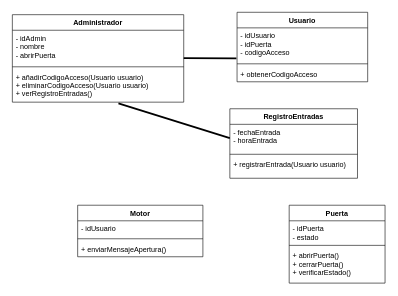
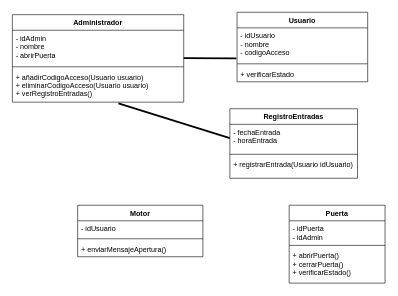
  <mxCell id="0" />
  <mxCell id="1" parent="0" />
  <mxCell id="2" value="Usuario" style="swimlane;fontStyle=1;align=center;verticalAlign=top;childLayout=stackLayout;horizontal=1;startSize=26;horizontalStack=0;resizeParent=1;resizeParentMax=0;resizeLast=0;collapsible=1;marginBottom=0;" vertex="1" parent="1"><mxGeometry x="395" y="20" width="218" height="116" as="geometry" /></mxCell>
- <mxCell id="3" value="- idUsuario&#10;- idPuerta&#10;- codigoAcceso" style="text;strokeColor=none;fillColor=none;align=left;verticalAlign=top;spacingLeft=4;spacingRight=4;overflow=hidden;rotatable=0;points=[[0,0.5],[1,0.5]];portConstraint=eastwest;" vertex="1" parent="2"><mxGeometry y="26" width="218" height="56" as="geometry" /></mxCell>
+ <mxCell id="3" value="- idUsuario&#10;- nombre&#10;- codigoAcceso" style="text;strokeColor=none;fillColor=none;align=left;verticalAlign=top;spacingLeft=4;spacingRight=4;overflow=hidden;rotatable=0;points=[[0,0.5],[1,0.5]];portConstraint=eastwest;" vertex="1" parent="2"><mxGeometry y="26" width="218" height="56" as="geometry" /></mxCell>
  <mxCell id="4" value="" style="line;strokeWidth=1;fillColor=none;align=left;verticalAlign=middle;spacingTop=-1;spacingLeft=3;spacingRight=3;rotatable=0;labelPosition=right;points=[];portConstraint=eastwest;strokeColor=inherit;" vertex="1" parent="2"><mxGeometry y="82" width="218" height="8" as="geometry" /></mxCell>
- <mxCell id="5" value="+ obtenerCodigoAcceso" style="text;strokeColor=none;fillColor=none;align=left;verticalAlign=top;spacingLeft=4;spacingRight=4;overflow=hidden;rotatable=0;points=[[0,0.5],[1,0.5]];portConstraint=eastwest;" vertex="1" parent="2"><mxGeometry y="90" width="218" height="26" as="geometry" /></mxCell>
+ <mxCell id="5" value="+ verificarEstado" style="text;strokeColor=none;fillColor=none;align=left;verticalAlign=top;spacingLeft=4;spacingRight=4;overflow=hidden;rotatable=0;points=[[0,0.5],[1,0.5]];portConstraint=eastwest;" vertex="1" parent="2"><mxGeometry y="90" width="218" height="26" as="geometry" /></mxCell>
  <mxCell id="6" value="Administrador" style="swimlane;fontStyle=1;align=center;verticalAlign=top;childLayout=stackLayout;horizontal=1;startSize=26;horizontalStack=0;resizeParent=1;resizeParentMax=0;resizeLast=0;collapsible=1;marginBottom=0;" vertex="1" parent="1"><mxGeometry x="20" y="24" width="286" height="146" as="geometry" /></mxCell>
  <mxCell id="7" value="- idAdmin&#10;- nombre&#10;- abrirPuerta" style="text;strokeColor=none;fillColor=none;align=left;verticalAlign=top;spacingLeft=4;spacingRight=4;overflow=hidden;rotatable=0;points=[[0,0.5],[1,0.5]];portConstraint=eastwest;" vertex="1" parent="6"><mxGeometry y="26" width="286" height="57" as="geometry" /></mxCell>
  <mxCell id="8" value="" style="line;strokeWidth=1;fillColor=none;align=left;verticalAlign=middle;spacingTop=-1;spacingLeft=3;spacingRight=3;rotatable=0;labelPosition=right;points=[];portConstraint=eastwest;strokeColor=inherit;" vertex="1" parent="6"><mxGeometry y="83" width="286" height="8" as="geometry" /></mxCell>
  <mxCell id="9" value="+ añadirCodigoAcceso(Usuario usuario)&#10;+ eliminarCodigoAcceso(Usuario usuario)&#10;+ verRegistroEntradas()" style="text;strokeColor=none;fillColor=none;align=left;verticalAlign=top;spacingLeft=4;spacingRight=4;overflow=hidden;rotatable=0;points=[[0,0.5],[1,0.5]];portConstraint=eastwest;" vertex="1" parent="6"><mxGeometry y="91" width="286" height="55" as="geometry" /></mxCell>
  <mxCell id="10" value="Motor" style="swimlane;fontStyle=1;align=center;verticalAlign=top;childLayout=stackLayout;horizontal=1;startSize=26;horizontalStack=0;resizeParent=1;resizeParentMax=0;resizeLast=0;collapsible=1;marginBottom=0;" vertex="1" parent="1"><mxGeometry x="129" y="342" width="209" height="86" as="geometry" /></mxCell>
  <mxCell id="11" value="- idUsuario" style="text;strokeColor=none;fillColor=none;align=left;verticalAlign=top;spacingLeft=4;spacingRight=4;overflow=hidden;rotatable=0;points=[[0,0.5],[1,0.5]];portConstraint=eastwest;" vertex="1" parent="10"><mxGeometry y="26" width="209" height="26" as="geometry" /></mxCell>
  <mxCell id="12" value="" style="line;strokeWidth=1;fillColor=none;align=left;verticalAlign=middle;spacingTop=-1;spacingLeft=3;spacingRight=3;rotatable=0;labelPosition=right;points=[];portConstraint=eastwest;strokeColor=inherit;" vertex="1" parent="10"><mxGeometry y="52" width="209" height="8" as="geometry" /></mxCell>
  <mxCell id="13" value="+ enviarMensajeApertura()" style="text;strokeColor=none;fillColor=none;align=left;verticalAlign=top;spacingLeft=4;spacingRight=4;overflow=hidden;rotatable=0;points=[[0,0.5],[1,0.5]];portConstraint=eastwest;" vertex="1" parent="10"><mxGeometry y="60" width="209" height="26" as="geometry" /></mxCell>
  <mxCell id="14" value="" style="endArrow=none;startArrow=none;endFill=0;startFill=0;endSize=8;html=1;verticalAlign=bottom;labelBackgroundColor=none;strokeWidth=3;entryX=-0.005;entryY=0.911;entryDx=0;entryDy=0;entryPerimeter=0;" edge="1" parent="1" target="3"><mxGeometry width="160" relative="1" as="geometry"><mxPoint x="306" y="96.5" as="sourcePoint" /><mxPoint x="355" y="97" as="targetPoint" /></mxGeometry></mxCell>
  <mxCell id="15" value="RegistroEntradas" style="swimlane;fontStyle=1;align=center;verticalAlign=top;childLayout=stackLayout;horizontal=1;startSize=26;horizontalStack=0;resizeParent=1;resizeParentMax=0;resizeLast=0;collapsible=1;marginBottom=0;" vertex="1" parent="1"><mxGeometry x="383" y="181" width="213" height="116" as="geometry" /></mxCell>
  <mxCell id="16" value="- fechaEntrada&#10;- horaEntrada" style="text;strokeColor=none;fillColor=none;align=left;verticalAlign=top;spacingLeft=4;spacingRight=4;overflow=hidden;rotatable=0;points=[[0,0.5],[1,0.5]];portConstraint=eastwest;" vertex="1" parent="15"><mxGeometry y="26" width="213" height="46" as="geometry" /></mxCell>
  <mxCell id="17" value="" style="line;strokeWidth=1;fillColor=none;align=left;verticalAlign=middle;spacingTop=-1;spacingLeft=3;spacingRight=3;rotatable=0;labelPosition=right;points=[];portConstraint=eastwest;strokeColor=inherit;" vertex="1" parent="15"><mxGeometry y="72" width="213" height="8" as="geometry" /></mxCell>
- <mxCell id="18" value="+ registrarEntrada(Usuario usuario)" style="text;strokeColor=none;fillColor=none;align=left;verticalAlign=top;spacingLeft=4;spacingRight=4;overflow=hidden;rotatable=0;points=[[0,0.5],[1,0.5]];portConstraint=eastwest;" vertex="1" parent="15"><mxGeometry y="80" width="213" height="36" as="geometry" /></mxCell>
+ <mxCell id="18" value="+ registrarEntrada(Usuario idUsuario)" style="text;strokeColor=none;fillColor=none;align=left;verticalAlign=top;spacingLeft=4;spacingRight=4;overflow=hidden;rotatable=0;points=[[0,0.5],[1,0.5]];portConstraint=eastwest;" vertex="1" parent="15"><mxGeometry y="80" width="213" height="36" as="geometry" /></mxCell>
  <mxCell id="19" value="Puerta" style="swimlane;fontStyle=1;align=center;verticalAlign=top;childLayout=stackLayout;horizontal=1;startSize=26;horizontalStack=0;resizeParent=1;resizeParentMax=0;resizeLast=0;collapsible=1;marginBottom=0;" vertex="1" parent="1"><mxGeometry x="482" y="342" width="160" height="130" as="geometry" /></mxCell>
- <mxCell id="20" value="- idPuerta&#10;- estado" style="text;strokeColor=none;fillColor=none;align=left;verticalAlign=top;spacingLeft=4;spacingRight=4;overflow=hidden;rotatable=0;points=[[0,0.5],[1,0.5]];portConstraint=eastwest;" vertex="1" parent="19"><mxGeometry y="26" width="160" height="37" as="geometry" /></mxCell>
+ <mxCell id="20" value="- idPuerta&#10;- idAdmin" style="text;strokeColor=none;fillColor=none;align=left;verticalAlign=top;spacingLeft=4;spacingRight=4;overflow=hidden;rotatable=0;points=[[0,0.5],[1,0.5]];portConstraint=eastwest;" vertex="1" parent="19"><mxGeometry y="26" width="160" height="37" as="geometry" /></mxCell>
  <mxCell id="21" value="" style="line;strokeWidth=1;fillColor=none;align=left;verticalAlign=middle;spacingTop=-1;spacingLeft=3;spacingRight=3;rotatable=0;labelPosition=right;points=[];portConstraint=eastwest;strokeColor=inherit;" vertex="1" parent="19"><mxGeometry y="63" width="160" height="8" as="geometry" /></mxCell>
  <mxCell id="22" value="+ abrirPuerta()&#10;+ cerrarPuerta()&#10;+ verificarEstado()" style="text;strokeColor=none;fillColor=none;align=left;verticalAlign=top;spacingLeft=4;spacingRight=4;overflow=hidden;rotatable=0;points=[[0,0.5],[1,0.5]];portConstraint=eastwest;" vertex="1" parent="19"><mxGeometry y="71" width="160" height="59" as="geometry" /></mxCell>
  <mxCell id="23" value="" style="endArrow=none;startArrow=none;endFill=0;startFill=0;endSize=8;html=1;verticalAlign=bottom;labelBackgroundColor=none;strokeWidth=3;entryX=0;entryY=0.5;entryDx=0;entryDy=0;exitX=0.619;exitY=1.036;exitDx=0;exitDy=0;exitPerimeter=0;" edge="1" parent="1" source="9" target="16"><mxGeometry width="160" relative="1" as="geometry"><mxPoint x="218.09" y="227" as="sourcePoint" /><mxPoint x="306" y="227.516" as="targetPoint" /></mxGeometry></mxCell>
